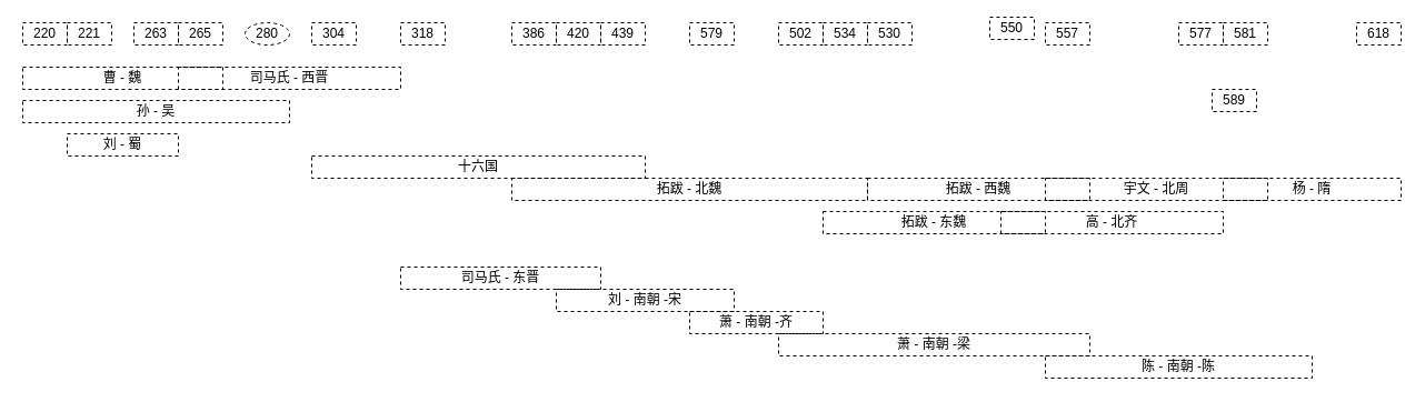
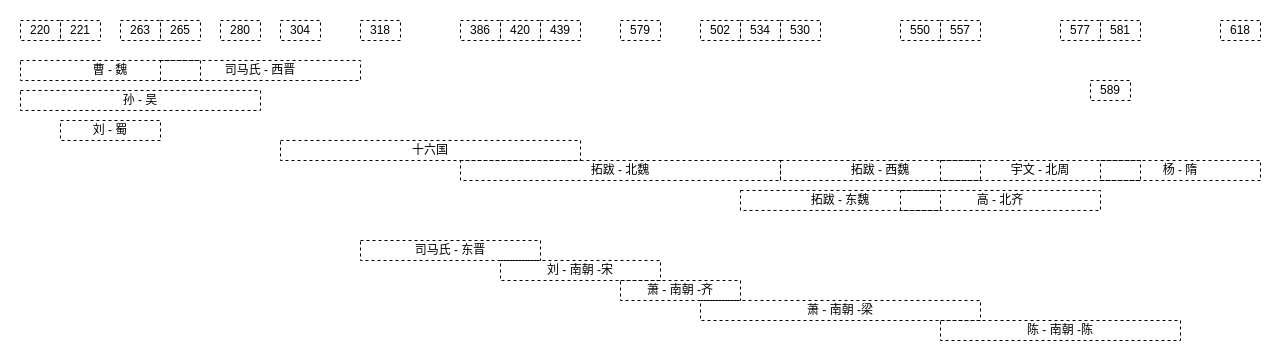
  <mxCell id="0" />
  <mxCell id="1" parent="0" />
  <mxCell id="2" value="220" style="rounded=0;whiteSpace=wrap;html=1;dashed=1;fillColor=none;" parent="1" vertex="1"><mxGeometry x="20" y="20" width="40" height="20" as="geometry" /></mxCell>
  <mxCell id="3" value="221" style="rounded=0;whiteSpace=wrap;html=1;dashed=1;fillColor=none;" parent="1" vertex="1"><mxGeometry x="60" y="20" width="40" height="20" as="geometry" /></mxCell>
  <mxCell id="4" value="263" style="rounded=0;whiteSpace=wrap;html=1;dashed=1;fillColor=none;" parent="1" vertex="1"><mxGeometry x="120" y="20" width="40" height="20" as="geometry" /></mxCell>
  <mxCell id="5" value="265" style="rounded=0;whiteSpace=wrap;html=1;dashed=1;fillColor=none;" parent="1" vertex="1"><mxGeometry x="160" y="20" width="40" height="20" as="geometry" /></mxCell>
- <mxCell id="6" value="280" style="ellipse;whiteSpace=wrap;html=1;dashed=1;fillColor=none;" parent="1" vertex="1"><mxGeometry x="220" y="20" width="40" height="20" as="geometry" /></mxCell>
+ <mxCell id="6" value="280" style="rounded=0;whiteSpace=wrap;html=1;dashed=1;fillColor=none;" parent="1" vertex="1"><mxGeometry x="220" y="20" width="40" height="20" as="geometry" /></mxCell>
  <mxCell id="7" value="曹 - 魏" style="rounded=0;whiteSpace=wrap;html=1;dashed=1;fillColor=none;" parent="1" vertex="1"><mxGeometry x="20" y="60" width="180" height="20" as="geometry" /></mxCell>
  <mxCell id="8" value="孙 - 吴" style="rounded=0;whiteSpace=wrap;html=1;dashed=1;fillColor=none;" parent="1" vertex="1"><mxGeometry x="20" y="90" width="240" height="20" as="geometry" /></mxCell>
  <mxCell id="9" value="刘 - 蜀" style="rounded=0;whiteSpace=wrap;html=1;dashed=1;fillColor=none;" parent="1" vertex="1"><mxGeometry x="60" y="120" width="100" height="20" as="geometry" /></mxCell>
  <mxCell id="10" value="司马氏 - 西晋" style="rounded=0;whiteSpace=wrap;html=1;dashed=1;fillColor=none;" parent="1" vertex="1"><mxGeometry x="160" y="60" width="200" height="20" as="geometry" /></mxCell>
  <mxCell id="11" value="304" style="rounded=0;whiteSpace=wrap;html=1;dashed=1;fillColor=none;" parent="1" vertex="1"><mxGeometry x="280" y="20" width="40" height="20" as="geometry" /></mxCell>
  <mxCell id="12" value="十六国" style="rounded=0;whiteSpace=wrap;html=1;dashed=1;fillColor=none;" parent="1" vertex="1"><mxGeometry x="280" y="140" width="300" height="20" as="geometry" /></mxCell>
  <mxCell id="13" value="439" style="rounded=0;whiteSpace=wrap;html=1;dashed=1;fillColor=none;" parent="1" vertex="1"><mxGeometry x="540" y="20" width="40" height="20" as="geometry" /></mxCell>
  <mxCell id="14" value="拓跋 - 北魏" style="rounded=0;whiteSpace=wrap;html=1;dashed=1;fillColor=none;" parent="1" vertex="1"><mxGeometry x="460" y="160" width="320" height="20" as="geometry" /></mxCell>
  <mxCell id="15" value="386" style="rounded=0;whiteSpace=wrap;html=1;dashed=1;fillColor=none;" parent="1" vertex="1"><mxGeometry x="460" y="20" width="40" height="20" as="geometry" /></mxCell>
  <mxCell id="16" value="534" style="rounded=0;whiteSpace=wrap;html=1;dashed=1;fillColor=none;" parent="1" vertex="1"><mxGeometry x="740" y="20" width="40" height="20" as="geometry" /></mxCell>
  <mxCell id="17" value="司马氏 - 东晋" style="rounded=0;whiteSpace=wrap;html=1;dashed=1;fillColor=none;" parent="1" vertex="1"><mxGeometry x="360" y="240" width="180" height="20" as="geometry" /></mxCell>
  <mxCell id="18" value="318" style="rounded=0;whiteSpace=wrap;html=1;dashed=1;fillColor=none;" parent="1" vertex="1"><mxGeometry x="360" y="20" width="40" height="20" as="geometry" /></mxCell>
  <mxCell id="19" value="420" style="rounded=0;whiteSpace=wrap;html=1;dashed=1;fillColor=none;" parent="1" vertex="1"><mxGeometry x="500" y="20" width="40" height="20" as="geometry" /></mxCell>
  <mxCell id="20" value="579" style="rounded=0;whiteSpace=wrap;html=1;dashed=1;fillColor=none;" parent="1" vertex="1"><mxGeometry x="620" y="20" width="40" height="20" as="geometry" /></mxCell>
  <mxCell id="21" value="刘 - 南朝 -宋" style="rounded=0;whiteSpace=wrap;html=1;dashed=1;fillColor=none;" parent="1" vertex="1"><mxGeometry x="500" y="260" width="160" height="20" as="geometry" /></mxCell>
  <mxCell id="22" value="拓跋 - 西魏" style="rounded=0;whiteSpace=wrap;html=1;dashed=1;fillColor=none;" parent="1" vertex="1"><mxGeometry x="780" y="160" width="200" height="20" as="geometry" /></mxCell>
  <mxCell id="23" value="拓跋 - 东魏" style="rounded=0;whiteSpace=wrap;html=1;dashed=1;fillColor=none;" parent="1" vertex="1"><mxGeometry x="740" y="190" width="200" height="20" as="geometry" /></mxCell>
  <mxCell id="24" value="530" style="rounded=0;whiteSpace=wrap;html=1;dashed=1;fillColor=none;" parent="1" vertex="1"><mxGeometry x="780" y="20" width="40" height="20" as="geometry" /></mxCell>
  <mxCell id="25" value="557" style="rounded=0;whiteSpace=wrap;html=1;dashed=1;fillColor=none;" parent="1" vertex="1"><mxGeometry x="940" y="20" width="40" height="20" as="geometry" /></mxCell>
- <mxCell id="26" value="550" style="rounded=0;whiteSpace=wrap;html=1;dashed=1;fillColor=none;" parent="1" vertex="1"><mxGeometry x="890" y="15" width="40" height="20" as="geometry" /></mxCell>
+ <mxCell id="26" value="550" style="rounded=0;whiteSpace=wrap;html=1;dashed=1;fillColor=none;" parent="1" vertex="1"><mxGeometry x="900" y="20" width="40" height="20" as="geometry" /></mxCell>
  <mxCell id="27" value="萧 - 南朝 -齐" style="rounded=0;whiteSpace=wrap;html=1;dashed=1;fillColor=none;" parent="1" vertex="1"><mxGeometry x="620" y="280" width="120" height="20" as="geometry" /></mxCell>
  <mxCell id="28" value="502" style="rounded=0;whiteSpace=wrap;html=1;dashed=1;fillColor=none;" parent="1" vertex="1"><mxGeometry x="700" y="20" width="40" height="20" as="geometry" /></mxCell>
  <mxCell id="29" value="萧 - 南朝 -梁" style="rounded=0;whiteSpace=wrap;html=1;dashed=1;fillColor=none;" parent="1" vertex="1"><mxGeometry x="700" y="300" width="280" height="20" as="geometry" /></mxCell>
  <mxCell id="30" value="589" style="rounded=0;whiteSpace=wrap;html=1;dashed=1;fillColor=none;" parent="1" vertex="1"><mxGeometry x="1090" y="80" width="40" height="20" as="geometry" /></mxCell>
  <mxCell id="31" value="陈 - 南朝 -陈" style="rounded=0;whiteSpace=wrap;html=1;dashed=1;fillColor=none;" parent="1" vertex="1"><mxGeometry x="940" y="320" width="240" height="20" as="geometry" /></mxCell>
  <mxCell id="32" value="581" style="rounded=0;whiteSpace=wrap;html=1;dashed=1;fillColor=none;" parent="1" vertex="1"><mxGeometry x="1100" y="20" width="40" height="20" as="geometry" /></mxCell>
  <mxCell id="33" value="577" style="rounded=0;whiteSpace=wrap;html=1;dashed=1;fillColor=none;" parent="1" vertex="1"><mxGeometry x="1060" y="20" width="40" height="20" as="geometry" /></mxCell>
  <mxCell id="34" value="宇文 - 北周" style="rounded=0;whiteSpace=wrap;html=1;dashed=1;fillColor=none;" parent="1" vertex="1"><mxGeometry x="940" y="160" width="200" height="20" as="geometry" /></mxCell>
  <mxCell id="35" value="高 - 北齐" style="rounded=0;whiteSpace=wrap;html=1;dashed=1;fillColor=none;" parent="1" vertex="1"><mxGeometry x="900" y="190" width="200" height="20" as="geometry" /></mxCell>
  <mxCell id="36" value="618" style="rounded=0;whiteSpace=wrap;html=1;dashed=1;fillColor=none;" parent="1" vertex="1"><mxGeometry x="1220" y="20" width="40" height="20" as="geometry" /></mxCell>
  <mxCell id="37" value="杨 - 隋" style="rounded=0;whiteSpace=wrap;html=1;dashed=1;fillColor=none;" parent="1" vertex="1"><mxGeometry x="1100" y="160" width="160" height="20" as="geometry" /></mxCell>
